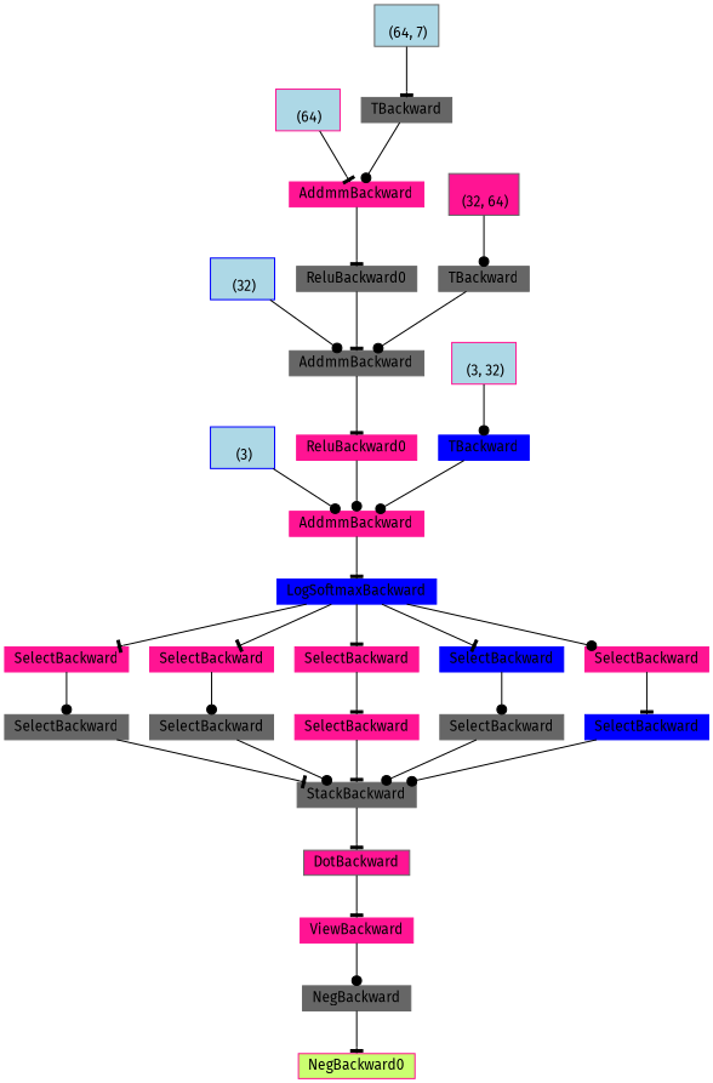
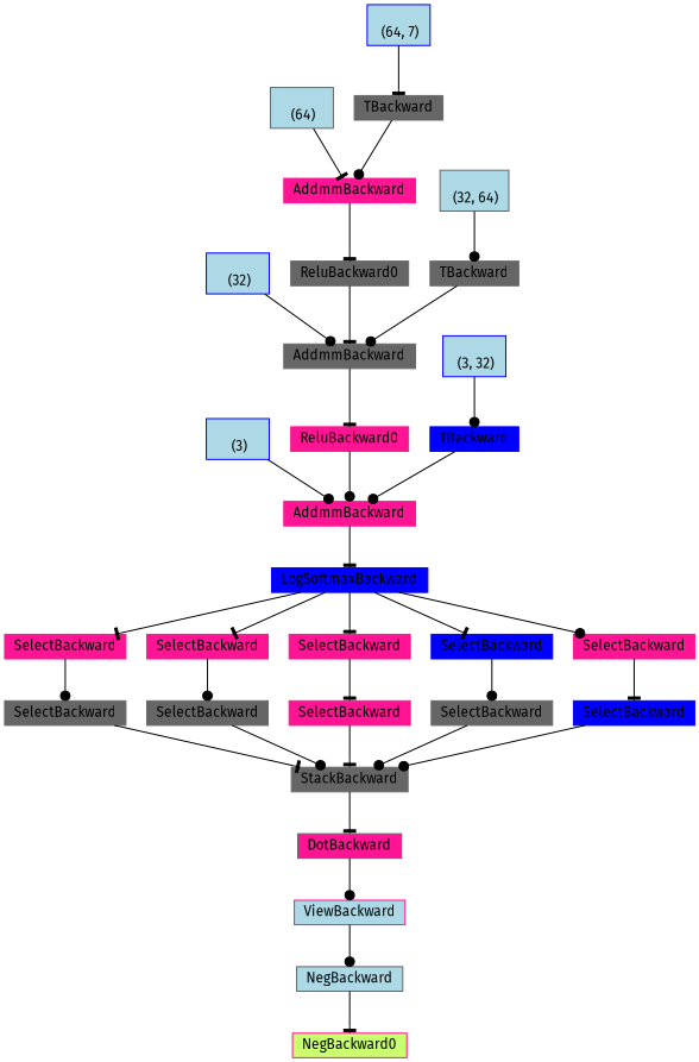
  digraph {
    fontname="Fira Sans"
    node [align=left color=deeppink fontname="Fira Sans" fontsize=12 ranksep=0.1 shape=box style=filled]
    edge [arrowhead=tee fontname="Fira Sans"]
    n1 [fillcolor=darkolivegreen1 height=0.2 label=NegBackward0]
-   n2 [color=gray40 height=0.2 label=NegBackward]
-   n3 [height=0.2 label=ViewBackward]
+   n2 [color=gray40 height=0.2 label=NegBackward fillcolor=lightblue]
+   n3 [height=0.2 label=ViewBackward fillcolor=lightblue]
    n4 [color=gray40 fillcolor=deeppink height=0.2 label=DotBackward]
    n5 [color=gray40 height=0.2 label=StackBackward]
    n6 [color=gray40 height=0.2 label=SelectBackward]
    n7 [height=0.2 label=SelectBackward]
    n8 [color=blue height=0.2 label=LogSoftmaxBackward]
    n9 [height=0.2 label=SelectBackward]
    n10 [height=0.2 label=SelectBackward]
    n11 [color=blue height=0.2 label=SelectBackward]
    n12 [height=0.2 label=SelectBackward]
    n13 [color=gray40 height=0.2 label=SelectBackward]
    n14 [height=0.2 label=SelectBackward]
    n15 [color=gray40 height=0.2 label=SelectBackward]
    n16 [color=blue height=0.2 label=SelectBackward]
    n17 [height=0.2 label=AddmmBackward]
    n18 [color=blue fillcolor=lightblue height=0.2 label="\n (3)"]
    n19 [height=0.2 label=ReluBackward0]
    n20 [color=gray40 height=0.2 label=AddmmBackward]
    n21 [color=blue fillcolor=lightblue height=0.2 label="\n (32)"]
    n22 [color=gray40 height=0.2 label=ReluBackward0]
    n23 [height=0.2 label=AddmmBackward]
-   n24 [fillcolor=lightblue height=0.2 label="\n (64)"]
+   n24 [color=gray40 fillcolor=lightblue height=0.2 label="\n (64)"]
    n25 [color=gray40 height=0.2 label=TBackward]
-   n26 [color=gray40 fillcolor=lightblue height=0.2 label="\n (64, 7)"]
+   n26 [color=blue fillcolor=lightblue height=0.2 label="\n (64, 7)"]
    n27 [color=gray40 height=0.2 label=TBackward]
-   n28 [color=gray40 fillcolor=deeppink height=0.2 label="\n (32, 64)"]
+   n28 [color=gray40 fillcolor=lightblue height=0.2 label="\n (32, 64)"]
    n29 [color=blue height=0.2 label=TBackward]
-   n30 [fillcolor=lightblue height=0.2 label="\n (3, 32)"]
+   n30 [color=blue fillcolor=lightblue height=0.2 label="\n (3, 32)"]
    n2 -> n1
    n3 -> n2 [arrowhead=dot]
-   n4 -> n3
+   n4 -> n3 [arrowhead=dot]
    n5 -> n4
    n6 -> n5
    n7 -> n6 [arrowhead=dot]
    n8 -> n7
    n8 -> n9
    n8 -> n10
    n8 -> n11
    n8 -> n12 [arrowhead=dot]
    n9 -> n13 [arrowhead=dot]
    n10 -> n14
    n11 -> n15 [arrowhead=dot]
    n12 -> n16
    n13 -> n5 [arrowhead=dot]
    n14 -> n5
    n15 -> n5 [arrowhead=dot]
    n16 -> n5 [arrowhead=dot]
    n17 -> n8
    n18 -> n17 [arrowhead=dot]
    n19 -> n17 [arrowhead=dot]
    n20 -> n19
    n21 -> n20 [arrowhead=dot]
    n22 -> n20
    n23 -> n22
    n24 -> n23
    n25 -> n23 [arrowhead=dot]
    n26 -> n25
    n27 -> n20 [arrowhead=dot]
    n28 -> n27 [arrowhead=dot]
    n29 -> n17 [arrowhead=dot]
    n30 -> n29 [arrowhead=dot]
  }
